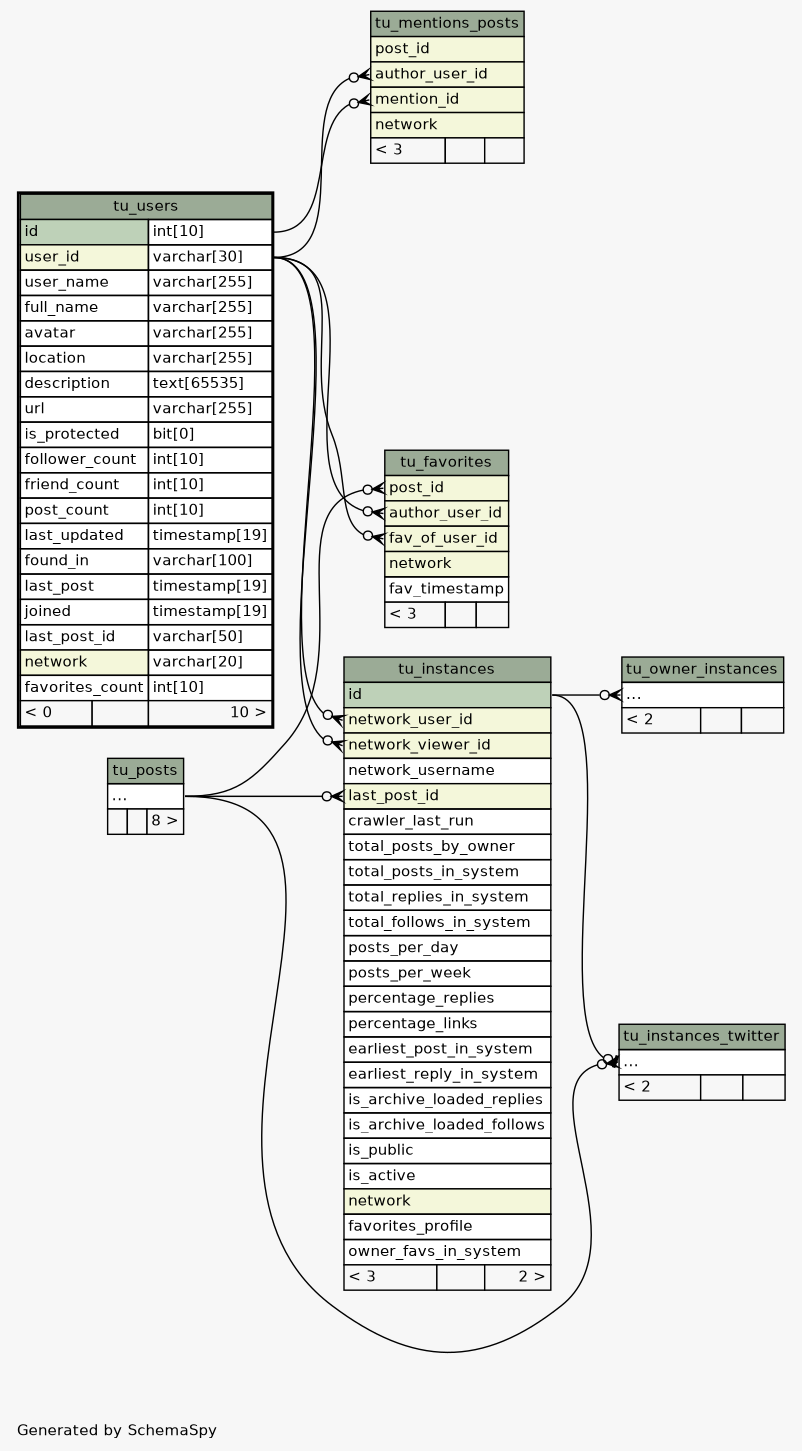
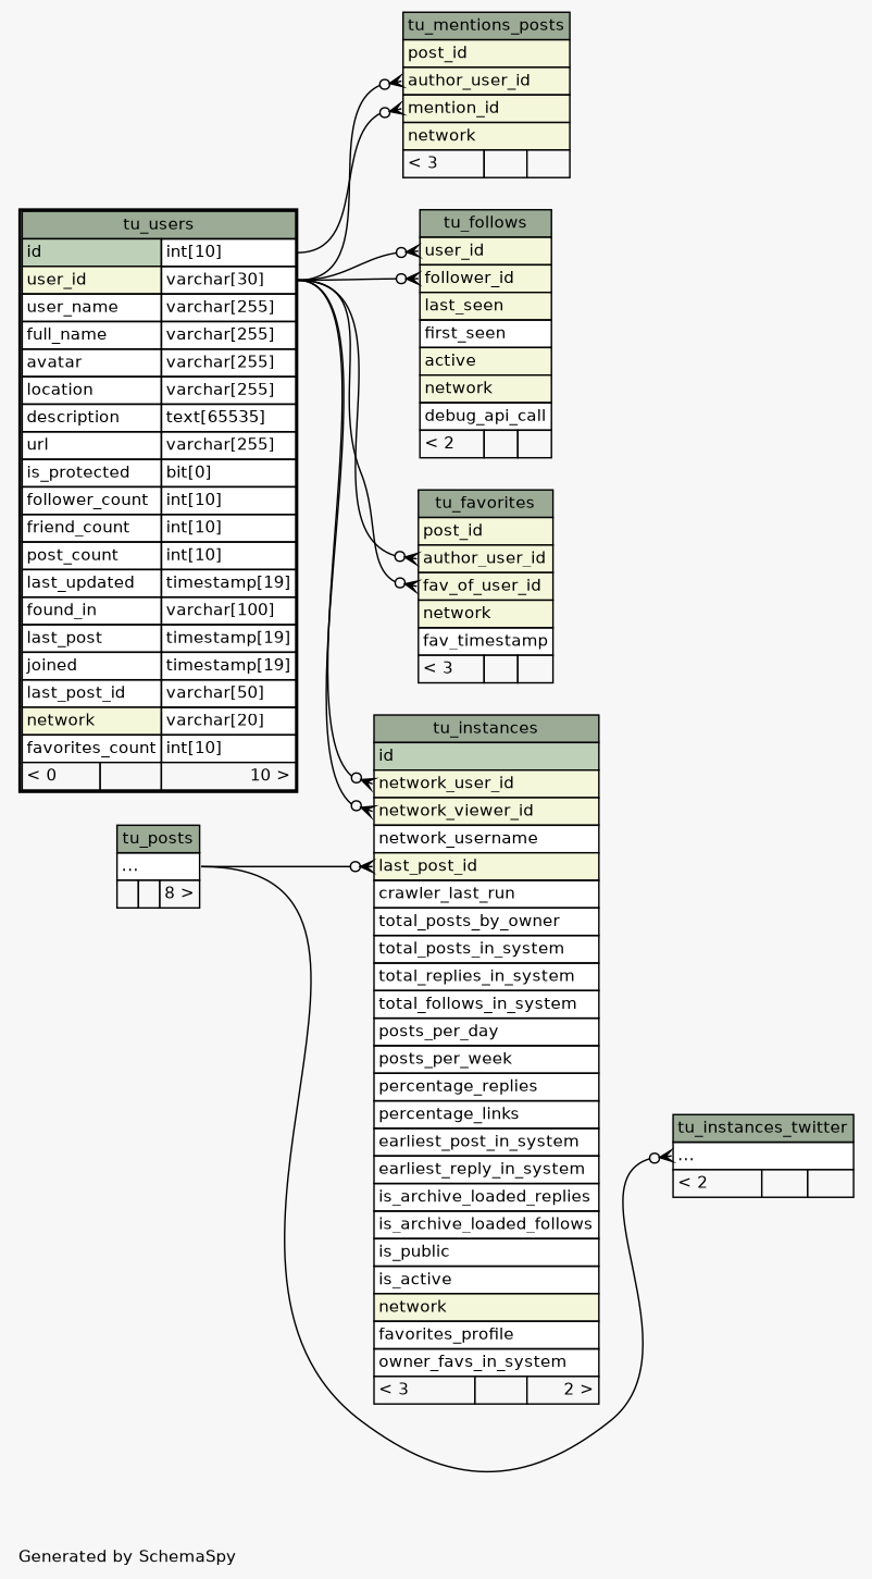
  digraph {
    bgcolor="#f7f7f7"
    fontname=Helvetica
    fontsize=11
    label="\nGenerated by SchemaSpy"
    labeljust=l
    nodesep=0.18
    rankdir=RL
    ranksep=0.46
    node [fontname=Helvetica fontsize=11 shape=plaintext]
    edge [arrowhead=none arrowsize=0.8 arrowtail=crowodot dir=back headport="user_id.type:e" tailport="elipses:w"]
    n1 [label=<     <TABLE BORDER="0" CELLBORDER="1" CELLSPACING="0" BGCOLOR="#ffffff">       <TR><TD COLSPAN="3" BGCOLOR="#9bab96" ALIGN="CENTER">tu_favorites</TD></TR>       <TR><TD PORT="post_id" COLSPAN="3" BGCOLOR="#f4f7da" ALIGN="LEFT">post_id</TD></TR>       <TR><TD PORT="author_user_id" COLSPAN="3" BGCOLOR="#f4f7da" ALIGN="LEFT">author_user_id</TD></TR>       <TR><TD PORT="fav_of_user_id" COLSPAN="3" BGCOLOR="#f4f7da" ALIGN="LEFT">fav_of_user_id</TD></TR>       <TR><TD PORT="network" COLSPAN="3" BGCOLOR="#f4f7da" ALIGN="LEFT">network</TD></TR>       <TR><TD PORT="fav_timestamp" COLSPAN="3" ALIGN="LEFT">fav_timestamp</TD></TR>       <TR><TD ALIGN="LEFT" BGCOLOR="#f7f7f7">&lt; 3</TD><TD ALIGN="RIGHT" BGCOLOR="#f7f7f7">  </TD><TD ALIGN="RIGHT" BGCOLOR="#f7f7f7">  </TD></TR>     </TABLE>>]
    n2 [label=<     <TABLE BORDER="2" CELLBORDER="1" CELLSPACING="0" BGCOLOR="#ffffff">       <TR><TD COLSPAN="3" BGCOLOR="#9bab96" ALIGN="CENTER">tu_users</TD></TR>       <TR><TD PORT="id" COLSPAN="2" BGCOLOR="#bed1b8" ALIGN="LEFT">id</TD><TD PORT="id.type" ALIGN="LEFT">int[10]</TD></TR>       <TR><TD PORT="user_id" COLSPAN="2" BGCOLOR="#f4f7da" ALIGN="LEFT">user_id</TD><TD PORT="user_id.type" ALIGN="LEFT">varchar[30]</TD></TR>       <TR><TD PORT="user_name" COLSPAN="2" ALIGN="LEFT">user_name</TD><TD PORT="user_name.type" ALIGN="LEFT">varchar[255]</TD></TR>       <TR><TD PORT="full_name" COLSPAN="2" ALIGN="LEFT">full_name</TD><TD PORT="full_name.type" ALIGN="LEFT">varchar[255]</TD></TR>       <TR><TD PORT="avatar" COLSPAN="2" ALIGN="LEFT">avatar</TD><TD PORT="avatar.type" ALIGN="LEFT">varchar[255]</TD></TR>       <TR><TD PORT="location" COLSPAN="2" ALIGN="LEFT">location</TD><TD PORT="location.type" ALIGN="LEFT">varchar[255]</TD></TR>       <TR><TD PORT="description" COLSPAN="2" ALIGN="LEFT">description</TD><TD PORT="description.type" ALIGN="LEFT">text[65535]</TD></TR>       <TR><TD PORT="url" COLSPAN="2" ALIGN="LEFT">url</TD><TD PORT="url.type" ALIGN="LEFT">varchar[255]</TD></TR>       <TR><TD PORT="is_protected" COLSPAN="2" ALIGN="LEFT">is_protected</TD><TD PORT="is_protected.type" ALIGN="LEFT">bit[0]</TD></TR>       <TR><TD PORT="follower_count" COLSPAN="2" ALIGN="LEFT">follower_count</TD><TD PORT="follower_count.type" ALIGN="LEFT">int[10]</TD></TR>       <TR><TD PORT="friend_count" COLSPAN="2" ALIGN="LEFT">friend_count</TD><TD PORT="friend_count.type" ALIGN="LEFT">int[10]</TD></TR>       <TR><TD PORT="post_count" COLSPAN="2" ALIGN="LEFT">post_count</TD><TD PORT="post_count.type" ALIGN="LEFT">int[10]</TD></TR>       <TR><TD PORT="last_updated" COLSPAN="2" ALIGN="LEFT">last_updated</TD><TD PORT="last_updated.type" ALIGN="LEFT">timestamp[19]</TD></TR>       <TR><TD PORT="found_in" COLSPAN="2" ALIGN="LEFT">found_in</TD><TD PORT="found_in.type" ALIGN="LEFT">varchar[100]</TD></TR>       <TR><TD PORT="last_post" COLSPAN="2" ALIGN="LEFT">last_post</TD><TD PORT="last_post.type" ALIGN="LEFT">timestamp[19]</TD></TR>       <TR><TD PORT="joined" COLSPAN="2" ALIGN="LEFT">joined</TD><TD PORT="joined.type" ALIGN="LEFT">timestamp[19]</TD></TR>       <TR><TD PORT="last_post_id" COLSPAN="2" ALIGN="LEFT">last_post_id</TD><TD PORT="last_post_id.type" ALIGN="LEFT">varchar[50]</TD></TR>       <TR><TD PORT="network" COLSPAN="2" BGCOLOR="#f4f7da" ALIGN="LEFT">network</TD><TD PORT="network.type" ALIGN="LEFT">varchar[20]</TD></TR>       <TR><TD PORT="favorites_count" COLSPAN="2" ALIGN="LEFT">favorites_count</TD><TD PORT="favorites_count.type" ALIGN="LEFT">int[10]</TD></TR>       <TR><TD ALIGN="LEFT" BGCOLOR="#f7f7f7">&lt; 0</TD><TD ALIGN="RIGHT" BGCOLOR="#f7f7f7">  </TD><TD ALIGN="RIGHT" BGCOLOR="#f7f7f7">10 &gt;</TD></TR>     </TABLE>>]
    n3 [label=<     <TABLE BORDER="0" CELLBORDER="1" CELLSPACING="0" BGCOLOR="#ffffff">       <TR><TD COLSPAN="3" BGCOLOR="#9bab96" ALIGN="CENTER">tu_posts</TD></TR>       <TR><TD PORT="elipses" COLSPAN="3" ALIGN="LEFT">...</TD></TR>       <TR><TD ALIGN="LEFT" BGCOLOR="#f7f7f7">  </TD><TD ALIGN="RIGHT" BGCOLOR="#f7f7f7">  </TD><TD ALIGN="RIGHT" BGCOLOR="#f7f7f7">8 &gt;</TD></TR>     </TABLE>>]
+   n4 [label=<     <TABLE BORDER="0" CELLBORDER="1" CELLSPACING="0" BGCOLOR="#ffffff">       <TR><TD COLSPAN="3" BGCOLOR="#9bab96" ALIGN="CENTER">tu_follows</TD></TR>       <TR><TD PORT="user_id" COLSPAN="3" BGCOLOR="#f4f7da" ALIGN="LEFT">user_id</TD></TR>       <TR><TD PORT="follower_id" COLSPAN="3" BGCOLOR="#f4f7da" ALIGN="LEFT">follower_id</TD></TR>       <TR><TD PORT="last_seen" COLSPAN="3" BGCOLOR="#f4f7da" ALIGN="LEFT">last_seen</TD></TR>       <TR><TD PORT="first_seen" COLSPAN="3" ALIGN="LEFT">first_seen</TD></TR>       <TR><TD PORT="active" COLSPAN="3" BGCOLOR="#f4f7da" ALIGN="LEFT">active</TD></TR>       <TR><TD PORT="network" COLSPAN="3" BGCOLOR="#f4f7da" ALIGN="LEFT">network</TD></TR>       <TR><TD PORT="debug_api_call" COLSPAN="3" ALIGN="LEFT">debug_api_call</TD></TR>       <TR><TD ALIGN="LEFT" BGCOLOR="#f7f7f7">&lt; 2</TD><TD ALIGN="RIGHT" BGCOLOR="#f7f7f7">  </TD><TD ALIGN="RIGHT" BGCOLOR="#f7f7f7">  </TD></TR>     </TABLE>>]
    n5 [label=<     <TABLE BORDER="0" CELLBORDER="1" CELLSPACING="0" BGCOLOR="#ffffff">       <TR><TD COLSPAN="3" BGCOLOR="#9bab96" ALIGN="CENTER">tu_instances</TD></TR>       <TR><TD PORT="id" COLSPAN="3" BGCOLOR="#bed1b8" ALIGN="LEFT">id</TD></TR>       <TR><TD PORT="network_user_id" COLSPAN="3" BGCOLOR="#f4f7da" ALIGN="LEFT">network_user_id</TD></TR>       <TR><TD PORT="network_viewer_id" COLSPAN="3" BGCOLOR="#f4f7da" ALIGN="LEFT">network_viewer_id</TD></TR>       <TR><TD PORT="network_username" COLSPAN="3" ALIGN="LEFT">network_username</TD></TR>       <TR><TD PORT="last_post_id" COLSPAN="3" BGCOLOR="#f4f7da" ALIGN="LEFT">last_post_id</TD></TR>       <TR><TD PORT="crawler_last_run" COLSPAN="3" ALIGN="LEFT">crawler_last_run</TD></TR>       <TR><TD PORT="total_posts_by_owner" COLSPAN="3" ALIGN="LEFT">total_posts_by_owner</TD></TR>       <TR><TD PORT="total_posts_in_system" COLSPAN="3" ALIGN="LEFT">total_posts_in_system</TD></TR>       <TR><TD PORT="total_replies_in_system" COLSPAN="3" ALIGN="LEFT">total_replies_in_system</TD></TR>       <TR><TD PORT="total_follows_in_system" COLSPAN="3" ALIGN="LEFT">total_follows_in_system</TD></TR>       <TR><TD PORT="posts_per_day" COLSPAN="3" ALIGN="LEFT">posts_per_day</TD></TR>       <TR><TD PORT="posts_per_week" COLSPAN="3" ALIGN="LEFT">posts_per_week</TD></TR>       <TR><TD PORT="percentage_replies" COLSPAN="3" ALIGN="LEFT">percentage_replies</TD></TR>       <TR><TD PORT="percentage_links" COLSPAN="3" ALIGN="LEFT">percentage_links</TD></TR>       <TR><TD PORT="earliest_post_in_system" COLSPAN="3" ALIGN="LEFT">earliest_post_in_system</TD></TR>       <TR><TD PORT="earliest_reply_in_system" COLSPAN="3" ALIGN="LEFT">earliest_reply_in_system</TD></TR>       <TR><TD PORT="is_archive_loaded_replies" COLSPAN="3" ALIGN="LEFT">is_archive_loaded_replies</TD></TR>       <TR><TD PORT="is_archive_loaded_follows" COLSPAN="3" ALIGN="LEFT">is_archive_loaded_follows</TD></TR>       <TR><TD PORT="is_public" COLSPAN="3" ALIGN="LEFT">is_public</TD></TR>       <TR><TD PORT="is_active" COLSPAN="3" ALIGN="LEFT">is_active</TD></TR>       <TR><TD PORT="network" COLSPAN="3" BGCOLOR="#f4f7da" ALIGN="LEFT">network</TD></TR>       <TR><TD PORT="favorites_profile" COLSPAN="3" ALIGN="LEFT">favorites_profile</TD></TR>       <TR><TD PORT="owner_favs_in_system" COLSPAN="3" ALIGN="LEFT">owner_favs_in_system</TD></TR>       <TR><TD ALIGN="LEFT" BGCOLOR="#f7f7f7">&lt; 3</TD><TD ALIGN="RIGHT" BGCOLOR="#f7f7f7">  </TD><TD ALIGN="RIGHT" BGCOLOR="#f7f7f7">2 &gt;</TD></TR>     </TABLE>>]
    n6 [label=<     <TABLE BORDER="0" CELLBORDER="1" CELLSPACING="0" BGCOLOR="#ffffff">       <TR><TD COLSPAN="3" BGCOLOR="#9bab96" ALIGN="CENTER">tu_instances_twitter</TD></TR>       <TR><TD PORT="elipses" COLSPAN="3" ALIGN="LEFT">...</TD></TR>       <TR><TD ALIGN="LEFT" BGCOLOR="#f7f7f7">&lt; 2</TD><TD ALIGN="RIGHT" BGCOLOR="#f7f7f7">  </TD><TD ALIGN="RIGHT" BGCOLOR="#f7f7f7">  </TD></TR>     </TABLE>>]
    n7 [label=<     <TABLE BORDER="0" CELLBORDER="1" CELLSPACING="0" BGCOLOR="#ffffff">       <TR><TD COLSPAN="3" BGCOLOR="#9bab96" ALIGN="CENTER">tu_mentions_posts</TD></TR>       <TR><TD PORT="post_id" COLSPAN="3" BGCOLOR="#f4f7da" ALIGN="LEFT">post_id</TD></TR>       <TR><TD PORT="author_user_id" COLSPAN="3" BGCOLOR="#f4f7da" ALIGN="LEFT">author_user_id</TD></TR>       <TR><TD PORT="mention_id" COLSPAN="3" BGCOLOR="#f4f7da" ALIGN="LEFT">mention_id</TD></TR>       <TR><TD PORT="network" COLSPAN="3" BGCOLOR="#f4f7da" ALIGN="LEFT">network</TD></TR>       <TR><TD ALIGN="LEFT" BGCOLOR="#f7f7f7">&lt; 3</TD><TD ALIGN="RIGHT" BGCOLOR="#f7f7f7">  </TD><TD ALIGN="RIGHT" BGCOLOR="#f7f7f7">  </TD></TR>     </TABLE>>]
-   n8 [label=<     <TABLE BORDER="0" CELLBORDER="1" CELLSPACING="0" BGCOLOR="#ffffff">       <TR><TD COLSPAN="3" BGCOLOR="#9bab96" ALIGN="CENTER">tu_owner_instances</TD></TR>       <TR><TD PORT="elipses" COLSPAN="3" ALIGN="LEFT">...</TD></TR>       <TR><TD ALIGN="LEFT" BGCOLOR="#f7f7f7">&lt; 2</TD><TD ALIGN="RIGHT" BGCOLOR="#f7f7f7">  </TD><TD ALIGN="RIGHT" BGCOLOR="#f7f7f7">  </TD></TR>     </TABLE>>]
    n1 -> n2 [tailport="author_user_id:w"]
    n1 -> n2 [tailport="fav_of_user_id:w"]
-   n1 -> n3 [headport="elipses:e" tailport="post_id:w"]
+   n4 -> n2 [tailport="follower_id:w"]
+   n4 -> n2 [tailport="user_id:w"]
    n5 -> n2 [tailport="network_user_id:w"]
    n5 -> n2 [tailport="network_viewer_id:w"]
    n5 -> n3 [headport="elipses:e" tailport="last_post_id:w"]
    n6 -> n3 [headport="elipses:e"]
-   n6 -> n5 [arrowtail=teeodot headport="id:e"]
    n7 -> n2 [tailport="author_user_id:w"]
    n7 -> n2 [headport="id.type:e" tailport="mention_id:w"]
-   n8 -> n5 [headport="id:e"]
  }
